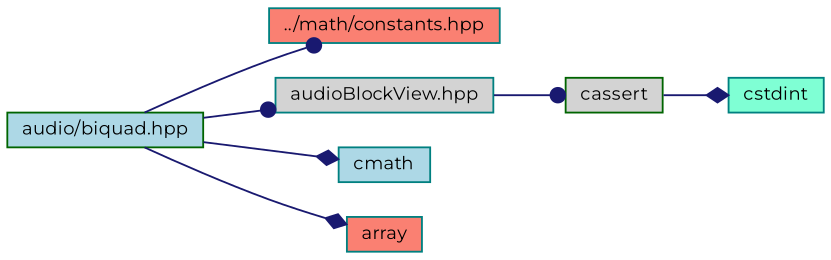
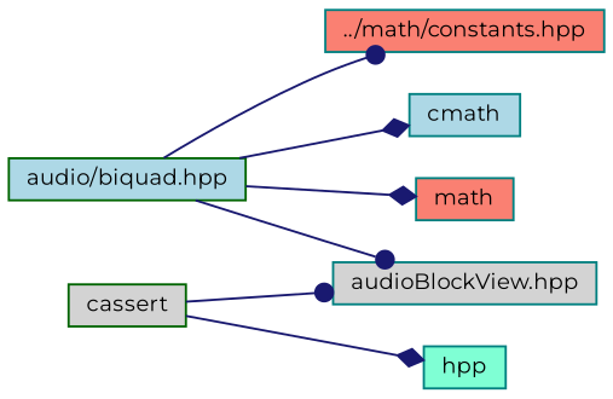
  digraph {
    fontname=Montserrat
    rankdir=LR
    node [color=teal fillcolor=lightblue fontname=Montserrat fontsize=10 shape=record style=filled]
    edge [arrowhead=dot color=midnightblue fontname=Montserrat fontsize=10 labelfontname=Helvetica labelfontsize=10 style=solid]
    n1 [color=darkgreen fontcolor=black height=0.2 label="audio/biquad.hpp" width=0.4]
    n2 [fillcolor=salmon height=0.2 label="../math/constants.hpp" width=0.4]
    n3 [fillcolor=lightgrey height=0.2 label="audioBlockView.hpp" width=0.4]
    n4 [height=0.2 label=cmath width=0.4]
-   n5 [fillcolor=salmon height=0.2 label=array width=0.4]
+   n5 [fillcolor=salmon height=0.2 label=math width=0.4]
    n6 [color=darkgreen fillcolor=lightgrey height=0.2 label=cassert width=0.4]
-   n7 [fillcolor=aquamarine height=0.2 label=cstdint width=0.4]
+   n7 [fillcolor=aquamarine height=0.2 label=hpp width=0.4]
    n1 -> n2
    n1 -> n3
    n1 -> n4 [arrowhead=diamond]
    n1 -> n5 [arrowhead=diamond]
-   n3 -> n6
+   n6 -> n3
    n6 -> n7 [arrowhead=diamond]
  }
